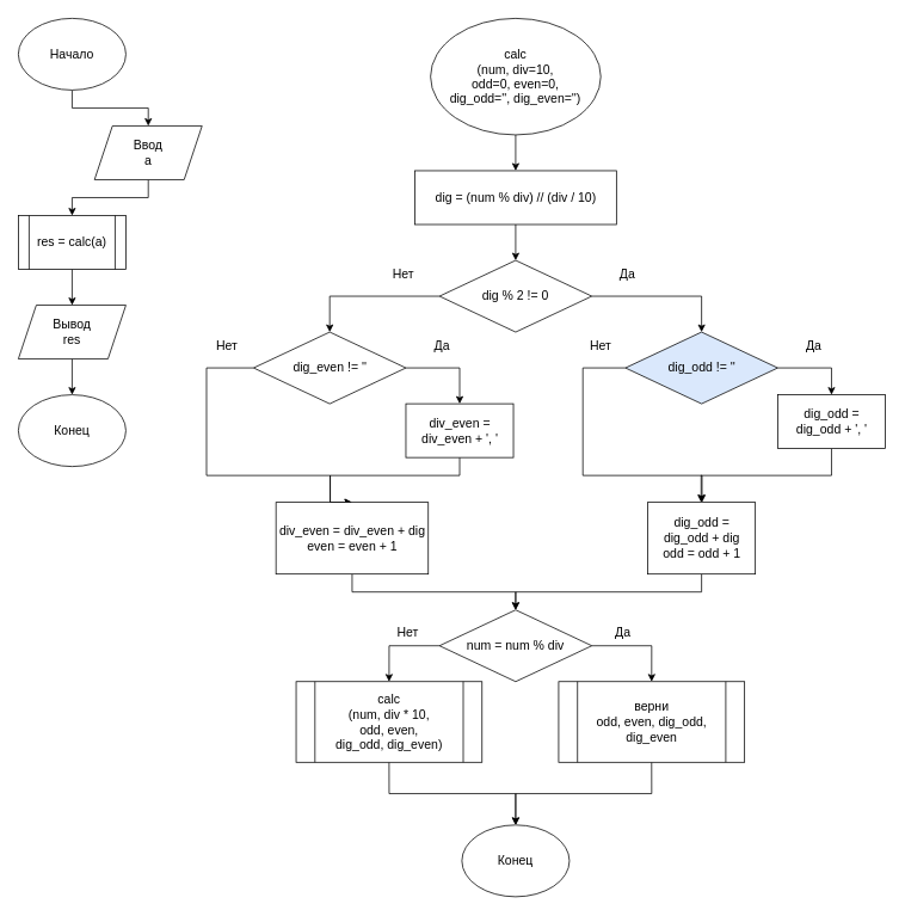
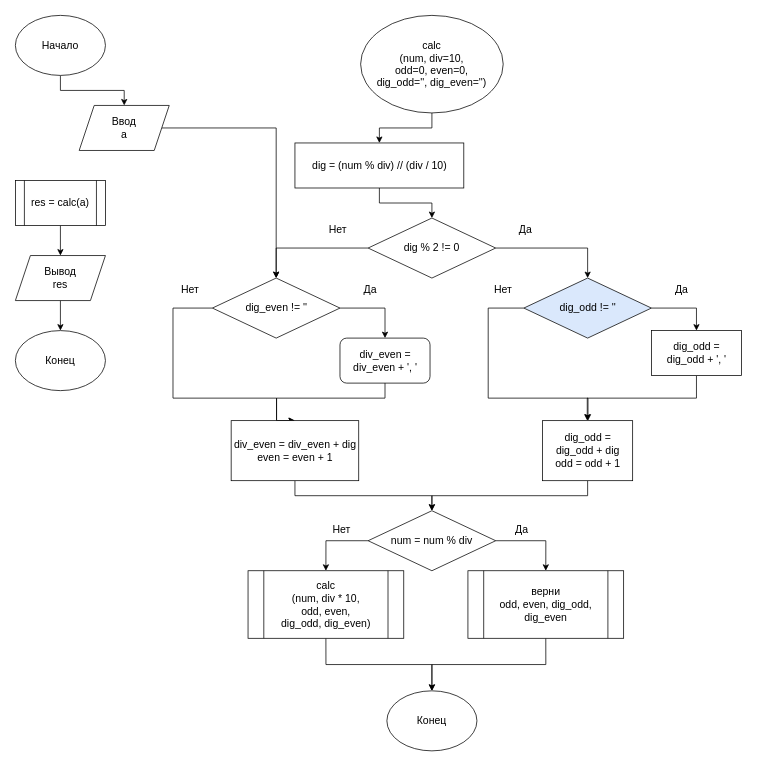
  <mxCell id="0" />
  <mxCell id="1" parent="0" />
  <mxCell id="2" value="" style="edgeStyle=orthogonalEdgeStyle;rounded=0;orthogonalLoop=1;jettySize=auto;html=1;fontSize=14;" edge="1" parent="1" source="3" target="5"><mxGeometry relative="1" as="geometry" /></mxCell>
  <mxCell id="3" value="&lt;font style=&quot;font-size: 14px&quot;&gt;Начало&lt;/font&gt;" style="ellipse;whiteSpace=wrap;html=1;" vertex="1" parent="1"><mxGeometry x="20" y="20" width="120" height="80" as="geometry" /></mxCell>
- <mxCell id="4" value="" style="edgeStyle=orthogonalEdgeStyle;rounded=0;orthogonalLoop=1;jettySize=auto;html=1;fontSize=14;" edge="1" parent="1" source="5" target="7"><mxGeometry relative="1" as="geometry" /></mxCell>
+ <mxCell id="4" value="" style="edgeStyle=orthogonalEdgeStyle;rounded=0;orthogonalLoop=1;jettySize=auto;html=1;fontSize=14;" edge="1" parent="1" source="5" target="25"><mxGeometry relative="1" as="geometry" /></mxCell>
  <mxCell id="5" value="Ввод&lt;br&gt;a" style="shape=parallelogram;perimeter=parallelogramPerimeter;whiteSpace=wrap;html=1;fixedSize=1;fontSize=14;" vertex="1" parent="1"><mxGeometry x="105" y="140" width="120" height="60" as="geometry" /></mxCell>
  <mxCell id="6" value="" style="edgeStyle=orthogonalEdgeStyle;rounded=0;orthogonalLoop=1;jettySize=auto;html=1;fontSize=14;" edge="1" parent="1" source="7" target="9"><mxGeometry relative="1" as="geometry" /></mxCell>
  <mxCell id="7" value="&lt;span&gt;res = calc(a)&lt;/span&gt;" style="shape=process;whiteSpace=wrap;html=1;backgroundOutline=1;fontSize=14;" vertex="1" parent="1"><mxGeometry x="20" y="240" width="120" height="60" as="geometry" /></mxCell>
  <mxCell id="8" value="" style="edgeStyle=orthogonalEdgeStyle;rounded=0;orthogonalLoop=1;jettySize=auto;html=1;fontSize=14;" edge="1" parent="1" source="9" target="10"><mxGeometry relative="1" as="geometry" /></mxCell>
  <mxCell id="9" value="Вывод&lt;br&gt;res" style="shape=parallelogram;perimeter=parallelogramPerimeter;whiteSpace=wrap;html=1;fixedSize=1;fontSize=14;" vertex="1" parent="1"><mxGeometry x="20" y="340" width="120" height="60" as="geometry" /></mxCell>
  <mxCell id="10" value="Конец" style="ellipse;whiteSpace=wrap;html=1;fontSize=14;" vertex="1" parent="1"><mxGeometry x="20" y="440" width="120" height="80" as="geometry" /></mxCell>
  <mxCell id="11" value="" style="edgeStyle=orthogonalEdgeStyle;rounded=0;orthogonalLoop=1;jettySize=auto;html=1;fontSize=14;" edge="1" parent="1" source="12" target="14"><mxGeometry relative="1" as="geometry" /></mxCell>
  <mxCell id="12" value="&lt;span style=&quot;font-size: 14px&quot;&gt;calc&lt;br&gt;(num, div=10,&lt;br&gt;odd=0, even=0,&lt;br&gt;dig_odd='', dig_even='')&lt;/span&gt;" style="ellipse;whiteSpace=wrap;html=1;" vertex="1" parent="1"><mxGeometry x="480" y="20" width="190" height="130" as="geometry" /></mxCell>
  <mxCell id="13" value="" style="edgeStyle=orthogonalEdgeStyle;rounded=0;orthogonalLoop=1;jettySize=auto;html=1;fontSize=14;" edge="1" parent="1" source="14" target="17"><mxGeometry relative="1" as="geometry" /></mxCell>
- <mxCell id="14" value="dig = (num % div) // (div / 10)" style="rounded=0;whiteSpace=wrap;html=1;fontSize=14;" vertex="1" parent="1"><mxGeometry x="462.5" y="190" width="225" height="60" as="geometry" /></mxCell>
+ <mxCell id="14" value="dig = (num % div) // (div / 10)" style="rounded=0;whiteSpace=wrap;html=1;fontSize=14;" vertex="1" parent="1"><mxGeometry x="392.5" y="190" width="225" height="60" as="geometry" /></mxCell>
  <mxCell id="15" style="edgeStyle=orthogonalEdgeStyle;rounded=0;orthogonalLoop=1;jettySize=auto;html=1;exitX=0;exitY=0.5;exitDx=0;exitDy=0;entryX=0.5;entryY=0;entryDx=0;entryDy=0;fontSize=14;" edge="1" parent="1" source="17" target="25"><mxGeometry relative="1" as="geometry" /></mxCell>
  <mxCell id="16" style="edgeStyle=orthogonalEdgeStyle;rounded=0;orthogonalLoop=1;jettySize=auto;html=1;exitX=1;exitY=0.5;exitDx=0;exitDy=0;entryX=0.5;entryY=0;entryDx=0;entryDy=0;fontSize=14;" edge="1" parent="1" source="17" target="22"><mxGeometry relative="1" as="geometry" /></mxCell>
  <mxCell id="17" value="dig % 2 != 0" style="rhombus;whiteSpace=wrap;html=1;fontSize=14;" vertex="1" parent="1"><mxGeometry x="490" y="290" width="170" height="80" as="geometry" /></mxCell>
  <mxCell id="18" value="Да" style="text;html=1;strokeColor=none;fillColor=none;align=center;verticalAlign=middle;whiteSpace=wrap;rounded=0;fontSize=14;" vertex="1" parent="1"><mxGeometry x="670" y="290" width="60" height="30" as="geometry" /></mxCell>
  <mxCell id="19" value="Нет" style="text;html=1;strokeColor=none;fillColor=none;align=center;verticalAlign=middle;whiteSpace=wrap;rounded=0;fontSize=14;" vertex="1" parent="1"><mxGeometry x="420" y="290" width="60" height="30" as="geometry" /></mxCell>
  <mxCell id="20" style="edgeStyle=orthogonalEdgeStyle;rounded=0;orthogonalLoop=1;jettySize=auto;html=1;exitX=1;exitY=0.5;exitDx=0;exitDy=0;entryX=0.5;entryY=0;entryDx=0;entryDy=0;fontSize=14;" edge="1" parent="1" source="22" target="31"><mxGeometry relative="1" as="geometry" /></mxCell>
  <mxCell id="21" style="edgeStyle=orthogonalEdgeStyle;rounded=0;orthogonalLoop=1;jettySize=auto;html=1;exitX=0;exitY=0.5;exitDx=0;exitDy=0;fontSize=14;" edge="1" parent="1" source="22" target="35"><mxGeometry relative="1" as="geometry"><Array as="points"><mxPoint x="650" y="410" /><mxPoint x="650" y="530" /><mxPoint x="783" y="530" /></Array></mxGeometry></mxCell>
  <mxCell id="22" value="dig_odd != ''" style="rhombus;whiteSpace=wrap;html=1;fontSize=14;fillColor=#dae8fc;" vertex="1" parent="1"><mxGeometry x="697.5" y="370" width="170" height="80" as="geometry" /></mxCell>
  <mxCell id="23" style="edgeStyle=orthogonalEdgeStyle;rounded=0;orthogonalLoop=1;jettySize=auto;html=1;exitX=1;exitY=0.5;exitDx=0;exitDy=0;entryX=0.5;entryY=0;entryDx=0;entryDy=0;fontSize=14;" edge="1" parent="1" source="25" target="29"><mxGeometry relative="1" as="geometry" /></mxCell>
  <mxCell id="24" style="edgeStyle=orthogonalEdgeStyle;rounded=0;orthogonalLoop=1;jettySize=auto;html=1;exitX=0;exitY=0.5;exitDx=0;exitDy=0;entryX=0.5;entryY=0;entryDx=0;entryDy=0;fontSize=14;" edge="1" parent="1" source="25" target="33"><mxGeometry relative="1" as="geometry"><Array as="points"><mxPoint x="230" y="410" /><mxPoint x="230" y="530" /><mxPoint x="368" y="530" /></Array></mxGeometry></mxCell>
  <mxCell id="25" value="dig_even != ''" style="rhombus;whiteSpace=wrap;html=1;fontSize=14;" vertex="1" parent="1"><mxGeometry x="282.5" y="370" width="170" height="80" as="geometry" /></mxCell>
  <mxCell id="26" value="Да" style="text;html=1;strokeColor=none;fillColor=none;align=center;verticalAlign=middle;whiteSpace=wrap;rounded=0;fontSize=14;" vertex="1" parent="1"><mxGeometry x="462.5" y="370" width="60" height="30" as="geometry" /></mxCell>
  <mxCell id="27" value="Да" style="text;html=1;strokeColor=none;fillColor=none;align=center;verticalAlign=middle;whiteSpace=wrap;rounded=0;fontSize=14;" vertex="1" parent="1"><mxGeometry x="877.5" y="370" width="60" height="30" as="geometry" /></mxCell>
  <mxCell id="28" style="edgeStyle=orthogonalEdgeStyle;rounded=0;orthogonalLoop=1;jettySize=auto;html=1;exitX=0.5;exitY=1;exitDx=0;exitDy=0;entryX=0.5;entryY=0;entryDx=0;entryDy=0;fontSize=14;" edge="1" parent="1" source="29" target="33"><mxGeometry relative="1" as="geometry"><Array as="points"><mxPoint x="512" y="530" /><mxPoint x="368" y="530" /></Array></mxGeometry></mxCell>
- <mxCell id="29" value="div_even = div_even + ', '" style="rounded=0;whiteSpace=wrap;html=1;fontSize=14;" vertex="1" parent="1"><mxGeometry x="452.5" y="450" width="120" height="60" as="geometry" /></mxCell>
+ <mxCell id="29" value="div_even = div_even + ', '" style="whiteSpace=wrap;html=1;fontSize=14;rounded=1;" vertex="1" parent="1"><mxGeometry x="452.5" y="450" width="120" height="60" as="geometry" /></mxCell>
  <mxCell id="30" style="edgeStyle=orthogonalEdgeStyle;rounded=0;orthogonalLoop=1;jettySize=auto;html=1;exitX=0.5;exitY=1;exitDx=0;exitDy=0;fontSize=14;" edge="1" parent="1" source="31" target="35"><mxGeometry relative="1" as="geometry"><Array as="points"><mxPoint x="928" y="530" /><mxPoint x="782" y="530" /></Array></mxGeometry></mxCell>
  <mxCell id="31" value="dig_odd&amp;nbsp;= dig_odd&amp;nbsp;+ ', '" style="rounded=0;whiteSpace=wrap;html=1;fontSize=14;" vertex="1" parent="1"><mxGeometry x="867.5" y="440" width="120" height="60" as="geometry" /></mxCell>
  <mxCell id="32" style="edgeStyle=orthogonalEdgeStyle;rounded=0;orthogonalLoop=1;jettySize=auto;html=1;exitX=0.5;exitY=1;exitDx=0;exitDy=0;entryX=0.5;entryY=0;entryDx=0;entryDy=0;fontSize=14;" edge="1" parent="1" source="33" target="39"><mxGeometry relative="1" as="geometry" /></mxCell>
  <mxCell id="33" value="div_even = div_even + dig&lt;br&gt;even = even + 1" style="rounded=0;whiteSpace=wrap;html=1;fontSize=14;" vertex="1" parent="1"><mxGeometry x="307.5" y="560" width="170" height="80" as="geometry" /></mxCell>
  <mxCell id="34" style="edgeStyle=orthogonalEdgeStyle;rounded=0;orthogonalLoop=1;jettySize=auto;html=1;exitX=0.5;exitY=1;exitDx=0;exitDy=0;entryX=0.5;entryY=0;entryDx=0;entryDy=0;fontSize=14;" edge="1" parent="1" source="35" target="39"><mxGeometry relative="1" as="geometry" /></mxCell>
  <mxCell id="35" value="dig_odd&amp;nbsp;= dig_odd&amp;nbsp;+ dig&lt;br&gt;odd = odd + 1" style="rounded=0;whiteSpace=wrap;html=1;fontSize=14;" vertex="1" parent="1"><mxGeometry x="722.5" y="560" width="120" height="80" as="geometry" /></mxCell>
  <mxCell id="36" value="Нет" style="text;html=1;strokeColor=none;fillColor=none;align=center;verticalAlign=middle;whiteSpace=wrap;rounded=0;fontSize=14;" vertex="1" parent="1"><mxGeometry x="222.5" y="370" width="60" height="30" as="geometry" /></mxCell>
  <mxCell id="37" value="Нет" style="text;html=1;strokeColor=none;fillColor=none;align=center;verticalAlign=middle;whiteSpace=wrap;rounded=0;fontSize=14;" vertex="1" parent="1"><mxGeometry x="640" y="370" width="60" height="30" as="geometry" /></mxCell>
  <mxCell id="38" style="edgeStyle=orthogonalEdgeStyle;rounded=0;orthogonalLoop=1;jettySize=auto;html=1;exitX=0;exitY=0.5;exitDx=0;exitDy=0;entryX=0.5;entryY=0;entryDx=0;entryDy=0;fontSize=14;" edge="1" parent="1" source="39" target="44"><mxGeometry relative="1" as="geometry" /></mxCell>
  <mxCell id="39" value="num = num % div" style="rhombus;whiteSpace=wrap;html=1;fontSize=14;" vertex="1" parent="1"><mxGeometry x="490" y="680" width="170" height="80" as="geometry" /></mxCell>
  <mxCell id="40" style="edgeStyle=orthogonalEdgeStyle;rounded=0;orthogonalLoop=1;jettySize=auto;html=1;entryX=0.5;entryY=0;entryDx=0;entryDy=0;fontSize=14;" edge="1" parent="1" source="39" target="46"><mxGeometry relative="1" as="geometry"><Array as="points"><mxPoint x="727" y="720" /></Array></mxGeometry></mxCell>
  <mxCell id="41" value="Да" style="text;html=1;strokeColor=none;fillColor=none;align=center;verticalAlign=middle;whiteSpace=wrap;rounded=0;fontSize=14;" vertex="1" parent="1"><mxGeometry x="665" y="690" width="60" height="30" as="geometry" /></mxCell>
  <mxCell id="42" value="Нет" style="text;html=1;strokeColor=none;fillColor=none;align=center;verticalAlign=middle;whiteSpace=wrap;rounded=0;fontSize=14;" vertex="1" parent="1"><mxGeometry x="425" y="690" width="60" height="30" as="geometry" /></mxCell>
  <mxCell id="43" style="edgeStyle=orthogonalEdgeStyle;rounded=0;orthogonalLoop=1;jettySize=auto;html=1;exitX=0.5;exitY=1;exitDx=0;exitDy=0;fontSize=14;" edge="1" parent="1" source="44" target="47"><mxGeometry relative="1" as="geometry" /></mxCell>
  <mxCell id="44" value="calc&lt;br&gt;(num, div * 10, &lt;br&gt;odd, even, &lt;br&gt;dig_odd, dig_even)" style="shape=process;whiteSpace=wrap;html=1;backgroundOutline=1;fontSize=14;" vertex="1" parent="1"><mxGeometry x="330" y="760" width="207.5" height="90" as="geometry" /></mxCell>
  <mxCell id="45" style="edgeStyle=orthogonalEdgeStyle;rounded=0;orthogonalLoop=1;jettySize=auto;html=1;exitX=0.5;exitY=1;exitDx=0;exitDy=0;entryX=0.5;entryY=0;entryDx=0;entryDy=0;fontSize=14;" edge="1" parent="1" source="46" target="47"><mxGeometry relative="1" as="geometry" /></mxCell>
  <mxCell id="46" value="&lt;span&gt;верни&lt;/span&gt;&lt;br&gt;&lt;span&gt;odd, even, dig_odd, dig_even&lt;/span&gt;" style="shape=process;whiteSpace=wrap;html=1;backgroundOutline=1;fontSize=14;" vertex="1" parent="1"><mxGeometry x="623" y="760" width="207.5" height="90" as="geometry" /></mxCell>
  <mxCell id="47" value="Конец" style="ellipse;whiteSpace=wrap;html=1;fontSize=14;" vertex="1" parent="1"><mxGeometry x="515" y="920" width="120" height="80" as="geometry" /></mxCell>
